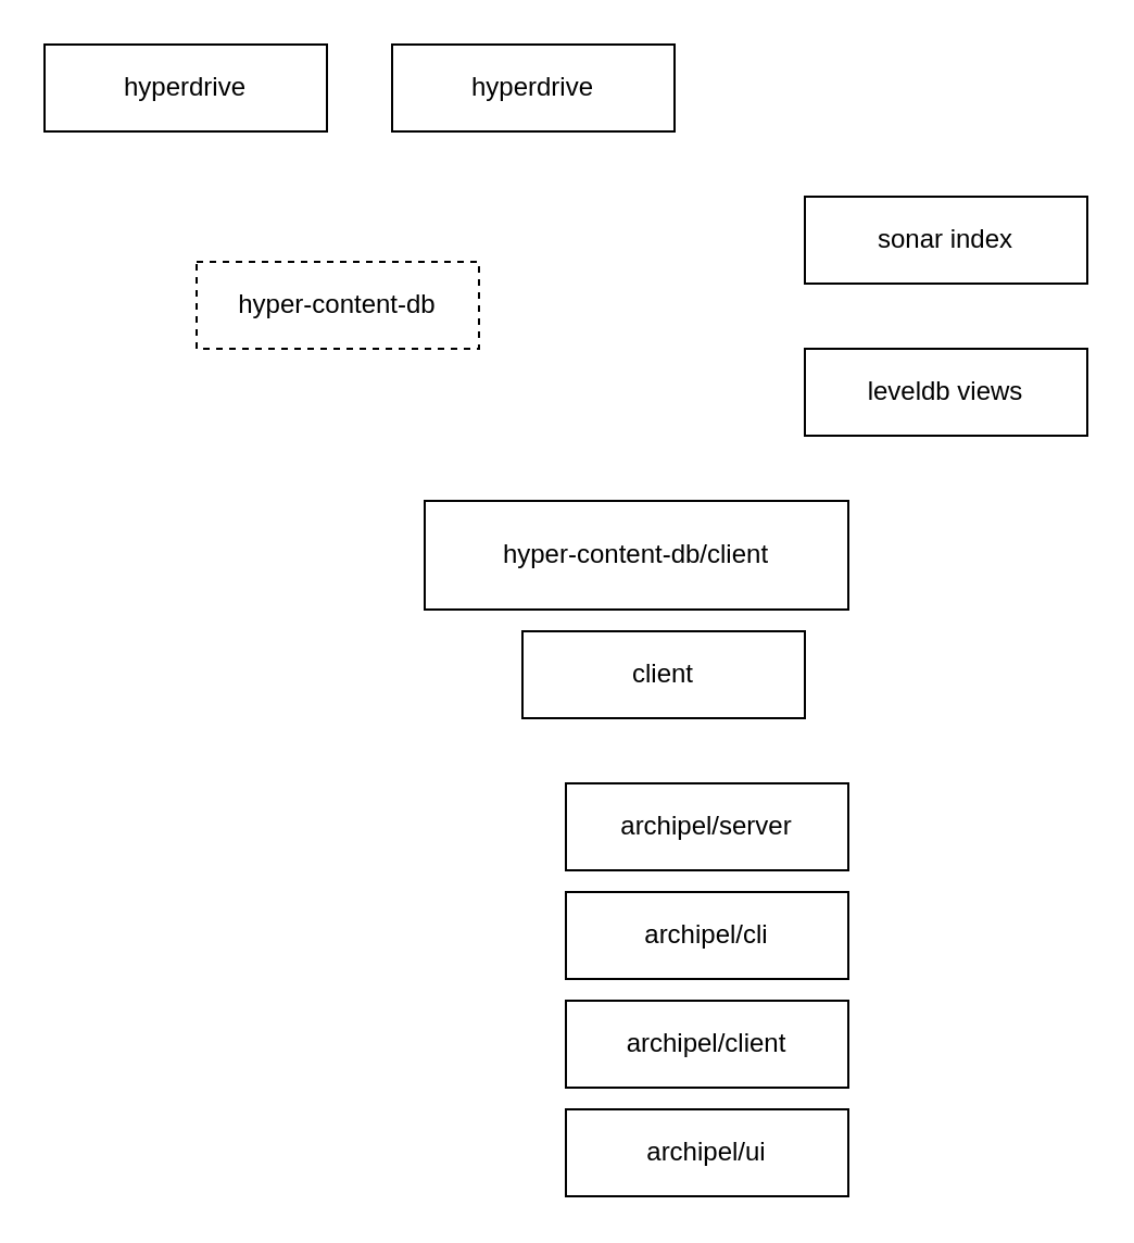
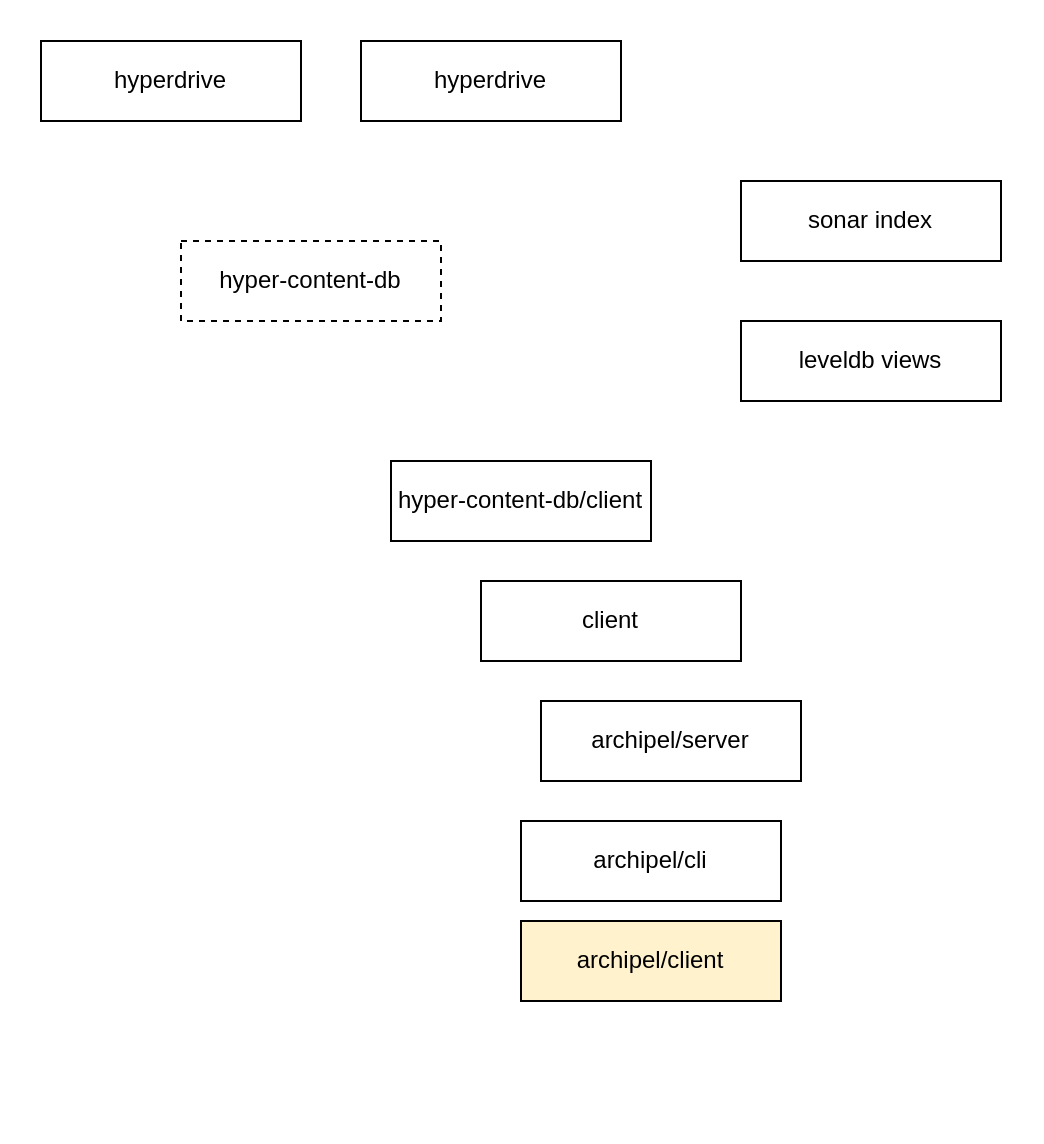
  <mxCell id="0" />
  <mxCell id="1" parent="0" />
  <mxCell id="2" value="hyperdrive" style="rounded=0;whiteSpace=wrap;html=1;" vertex="1" parent="1"><mxGeometry x="20" y="20" width="130" height="40" as="geometry" /></mxCell>
  <mxCell id="3" value="hyper-content-db" style="rounded=0;whiteSpace=wrap;html=1;dashed=1;" vertex="1" parent="1"><mxGeometry x="90" y="120" width="130" height="40" as="geometry" /></mxCell>
  <mxCell id="4" value="hyperdrive" style="rounded=0;whiteSpace=wrap;html=1;" vertex="1" parent="1"><mxGeometry x="180" y="20" width="130" height="40" as="geometry" /></mxCell>
  <mxCell id="5" value="sonar index" style="rounded=0;whiteSpace=wrap;html=1;" vertex="1" parent="1"><mxGeometry x="370" y="90" width="130" height="40" as="geometry" /></mxCell>
  <mxCell id="6" value="leveldb views" style="rounded=0;whiteSpace=wrap;html=1;" vertex="1" parent="1"><mxGeometry x="370" y="160" width="130" height="40" as="geometry" /></mxCell>
- <mxCell id="7" value="hyper-content-db/client" style="rounded=0;whiteSpace=wrap;html=1;" vertex="1" parent="1"><mxGeometry x="195" y="230" width="195" height="50" as="geometry" /></mxCell>
+ <mxCell id="7" value="hyper-content-db/client" style="rounded=0;whiteSpace=wrap;html=1;" vertex="1" parent="1"><mxGeometry x="195" y="230" width="130" height="40" as="geometry" /></mxCell>
  <mxCell id="8" value="client" style="rounded=0;whiteSpace=wrap;html=1;" vertex="1" parent="1"><mxGeometry x="240" y="290" width="130" height="40" as="geometry" /></mxCell>
- <mxCell id="9" value="archipel/server" style="rounded=0;whiteSpace=wrap;html=1;" vertex="1" parent="1"><mxGeometry x="260" y="360" width="130" height="40" as="geometry" /></mxCell>
+ <mxCell id="9" value="archipel/server" style="rounded=0;whiteSpace=wrap;html=1;" vertex="1" parent="1"><mxGeometry x="270" y="350" width="130" height="40" as="geometry" /></mxCell>
  <mxCell id="10" value="archipel/cli" style="rounded=0;whiteSpace=wrap;html=1;" vertex="1" parent="1"><mxGeometry x="260" y="410" width="130" height="40" as="geometry" /></mxCell>
- <mxCell id="11" value="archipel/client" style="rounded=0;whiteSpace=wrap;html=1;" vertex="1" parent="1"><mxGeometry x="260" y="460" width="130" height="40" as="geometry" /></mxCell>
- <mxCell id="12" value="archipel/ui" style="rounded=0;whiteSpace=wrap;html=1;" vertex="1" parent="1"><mxGeometry x="260" y="510" width="130" height="40" as="geometry" /></mxCell>
+ <mxCell id="11" value="archipel/client" style="rounded=0;whiteSpace=wrap;html=1;fillColor=#fff2cc;" vertex="1" parent="1"><mxGeometry x="260" y="460" width="130" height="40" as="geometry" /></mxCell>
